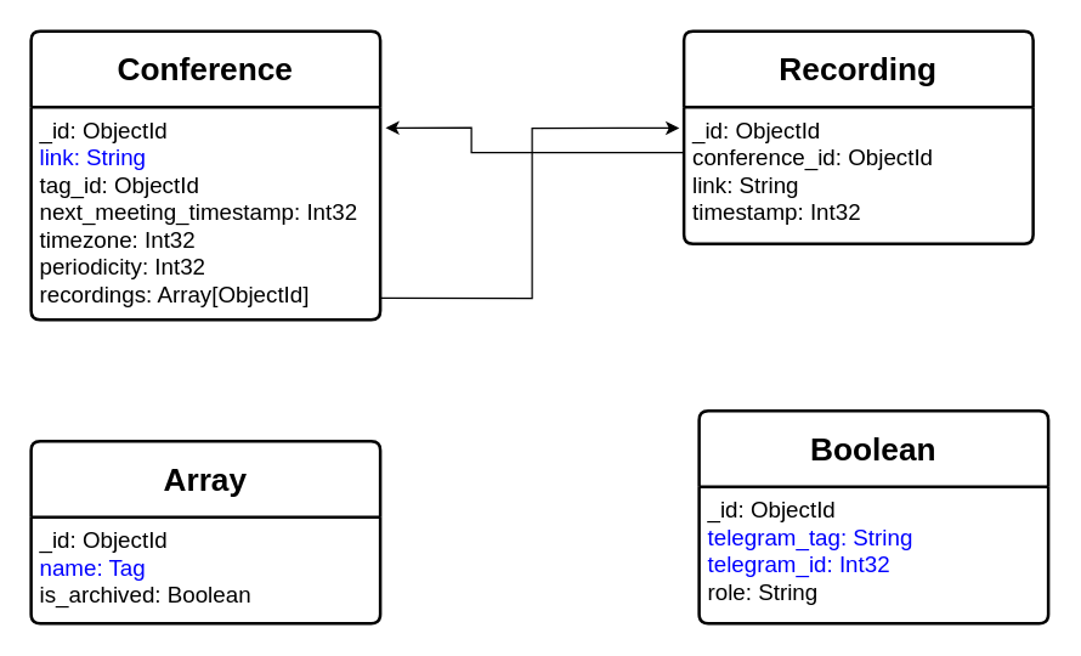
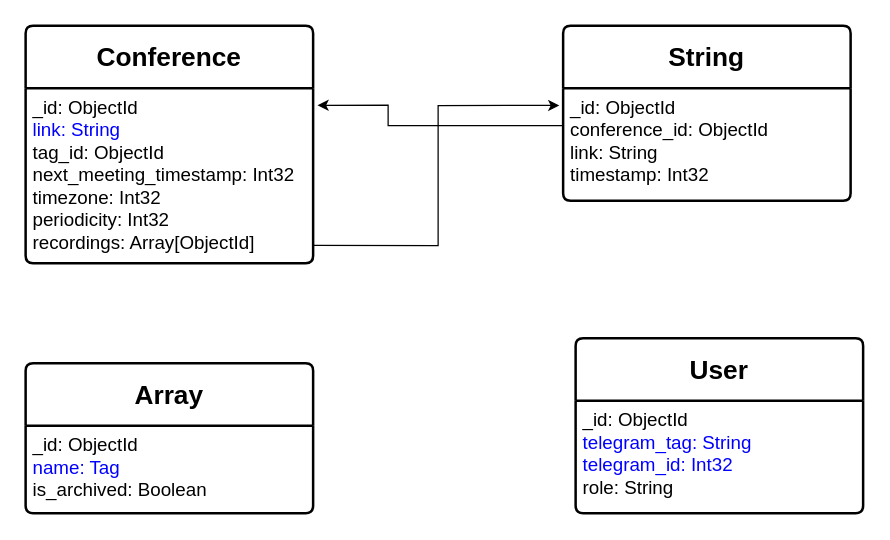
  <mxCell id="0" />
  <mxCell id="1" parent="0" />
  <mxCell id="2" value="&lt;h2&gt;Conference&lt;/h2&gt;" style="swimlane;childLayout=stackLayout;horizontal=1;startSize=50;horizontalStack=0;rounded=1;fontSize=14;fontStyle=0;strokeWidth=2;resizeParent=0;resizeLast=1;shadow=0;dashed=0;align=center;arcSize=4;whiteSpace=wrap;html=1;" vertex="1" parent="1"><mxGeometry x="20" y="20" width="230" height="190" as="geometry" /></mxCell>
  <mxCell id="3" value="&lt;font style=&quot;font-size: 15px;&quot;&gt;_id: ObjectId&lt;/font&gt;&lt;div&gt;&lt;font style=&quot;font-size: 15px; color: rgb(0, 0, 255);&quot;&gt;link: String&lt;/font&gt;&lt;/div&gt;&lt;div&gt;&lt;font style=&quot;font-size: 15px;&quot;&gt;tag_id: ObjectId&lt;/font&gt;&lt;/div&gt;&lt;div&gt;&lt;font style=&quot;font-size: 15px;&quot;&gt;next_meeting_timestamp: Int32&lt;/font&gt;&lt;/div&gt;&lt;div&gt;&lt;font style=&quot;font-size: 15px;&quot;&gt;timezone: Int32&lt;/font&gt;&lt;/div&gt;&lt;div&gt;&lt;font style=&quot;font-size: 15px;&quot;&gt;periodicity: Int32&lt;/font&gt;&lt;/div&gt;&lt;div&gt;&lt;font style=&quot;font-size: 15px;&quot;&gt;recordings: Array[ObjectId]&lt;/font&gt;&lt;/div&gt;" style="align=left;strokeColor=none;fillColor=none;spacingLeft=4;spacingRight=4;fontSize=12;verticalAlign=top;resizable=0;rotatable=0;part=1;html=1;whiteSpace=wrap;" vertex="1" parent="2"><mxGeometry y="50" width="230" height="140" as="geometry" /></mxCell>
- <mxCell id="4" value="&lt;h2&gt;Recording&lt;/h2&gt;" style="swimlane;childLayout=stackLayout;horizontal=1;startSize=50;horizontalStack=0;rounded=1;fontSize=14;fontStyle=0;strokeWidth=2;resizeParent=0;resizeLast=1;shadow=0;dashed=0;align=center;arcSize=4;whiteSpace=wrap;html=1;" vertex="1" parent="1"><mxGeometry x="450" y="20" width="230" height="140" as="geometry" /></mxCell>
+ <mxCell id="4" value="&lt;h2&gt;String&lt;/h2&gt;" style="swimlane;childLayout=stackLayout;horizontal=1;startSize=50;horizontalStack=0;rounded=1;fontSize=14;fontStyle=0;strokeWidth=2;resizeParent=0;resizeLast=1;shadow=0;dashed=0;align=center;arcSize=4;whiteSpace=wrap;html=1;" vertex="1" parent="1"><mxGeometry x="450" y="20" width="230" height="140" as="geometry" /></mxCell>
  <mxCell id="5" value="&lt;font style=&quot;font-size: 15px;&quot;&gt;_id: ObjectId&lt;/font&gt;&lt;div&gt;&lt;font style=&quot;font-size: 15px;&quot;&gt;conference_id: ObjectId&lt;/font&gt;&lt;/div&gt;&lt;div&gt;&lt;span style=&quot;font-size: 15px;&quot;&gt;link: String&lt;/span&gt;&lt;/div&gt;&lt;div&gt;&lt;span style=&quot;font-size: 15px;&quot;&gt;timestamp: Int32&lt;/span&gt;&lt;/div&gt;" style="align=left;strokeColor=none;fillColor=none;spacingLeft=4;spacingRight=4;fontSize=12;verticalAlign=top;resizable=0;rotatable=0;part=1;html=1;whiteSpace=wrap;" vertex="1" parent="4"><mxGeometry y="50" width="230" height="90" as="geometry" /></mxCell>
  <mxCell id="6" value="&lt;h2&gt;Array&lt;/h2&gt;" style="swimlane;childLayout=stackLayout;horizontal=1;startSize=50;horizontalStack=0;rounded=1;fontSize=14;fontStyle=0;strokeWidth=2;resizeParent=0;resizeLast=1;shadow=0;dashed=0;align=center;arcSize=4;whiteSpace=wrap;html=1;" vertex="1" parent="1"><mxGeometry x="20" y="290" width="230" height="120" as="geometry" /></mxCell>
  <mxCell id="7" value="&lt;font style=&quot;font-size: 15px;&quot;&gt;_id: ObjectId&lt;/font&gt;&lt;div&gt;&lt;span style=&quot;font-size: 15px;&quot;&gt;&lt;font style=&quot;color: rgb(0, 0, 255);&quot;&gt;name: Tag&lt;/font&gt;&lt;/span&gt;&lt;/div&gt;&lt;div&gt;&lt;span style=&quot;font-size: 15px;&quot;&gt;is_archived: Boolean&lt;/span&gt;&lt;/div&gt;" style="align=left;strokeColor=none;fillColor=none;spacingLeft=4;spacingRight=4;fontSize=12;verticalAlign=top;resizable=0;rotatable=0;part=1;html=1;whiteSpace=wrap;" vertex="1" parent="6"><mxGeometry y="50" width="230" height="70" as="geometry" /></mxCell>
- <mxCell id="8" value="&lt;h2&gt;Boolean&lt;/h2&gt;" style="swimlane;childLayout=stackLayout;horizontal=1;startSize=50;horizontalStack=0;rounded=1;fontSize=14;fontStyle=0;strokeWidth=2;resizeParent=0;resizeLast=1;shadow=0;dashed=0;align=center;arcSize=4;whiteSpace=wrap;html=1;" vertex="1" parent="1"><mxGeometry x="460" y="270" width="230" height="140" as="geometry" /></mxCell>
+ <mxCell id="8" value="&lt;h2&gt;User&lt;/h2&gt;" style="swimlane;childLayout=stackLayout;horizontal=1;startSize=50;horizontalStack=0;rounded=1;fontSize=14;fontStyle=0;strokeWidth=2;resizeParent=0;resizeLast=1;shadow=0;dashed=0;align=center;arcSize=4;whiteSpace=wrap;html=1;" vertex="1" parent="1"><mxGeometry x="460" y="270" width="230" height="140" as="geometry" /></mxCell>
  <mxCell id="9" value="&lt;font style=&quot;font-size: 15px;&quot;&gt;_id: ObjectId&lt;/font&gt;&lt;div&gt;&lt;span style=&quot;font-size: 15px;&quot;&gt;&lt;font style=&quot;color: rgb(0, 0, 255);&quot;&gt;telegram_tag: String&lt;/font&gt;&lt;/span&gt;&lt;/div&gt;&lt;div&gt;&lt;span style=&quot;font-size: 15px;&quot;&gt;&lt;font style=&quot;color: rgb(0, 0, 255);&quot;&gt;telegram_id: Int32&lt;/font&gt;&lt;/span&gt;&lt;/div&gt;&lt;div&gt;&lt;span style=&quot;font-size: 15px;&quot;&gt;role: String&lt;/span&gt;&lt;/div&gt;" style="align=left;strokeColor=none;fillColor=none;spacingLeft=4;spacingRight=4;fontSize=12;verticalAlign=top;resizable=0;rotatable=0;part=1;html=1;whiteSpace=wrap;" vertex="1" parent="8"><mxGeometry y="50" width="230" height="90" as="geometry" /></mxCell>
  <mxCell id="10" style="edgeStyle=orthogonalEdgeStyle;rounded=0;orthogonalLoop=1;jettySize=auto;html=1;exitX=1.001;exitY=0.899;exitDx=0;exitDy=0;entryX=-0.013;entryY=0.154;entryDx=0;entryDy=0;entryPerimeter=0;exitPerimeter=0;" edge="1" parent="1" source="3" target="5"><mxGeometry relative="1" as="geometry" /></mxCell>
  <mxCell id="11" style="edgeStyle=orthogonalEdgeStyle;rounded=0;orthogonalLoop=1;jettySize=auto;html=1;exitX=0;exitY=0.5;exitDx=0;exitDy=0;entryX=1.015;entryY=0.098;entryDx=0;entryDy=0;entryPerimeter=0;" edge="1" parent="1" source="5" target="3"><mxGeometry relative="1" as="geometry"><Array as="points"><mxPoint x="450" y="100" /><mxPoint x="310" y="100" /><mxPoint x="310" y="84" /></Array></mxGeometry></mxCell>
